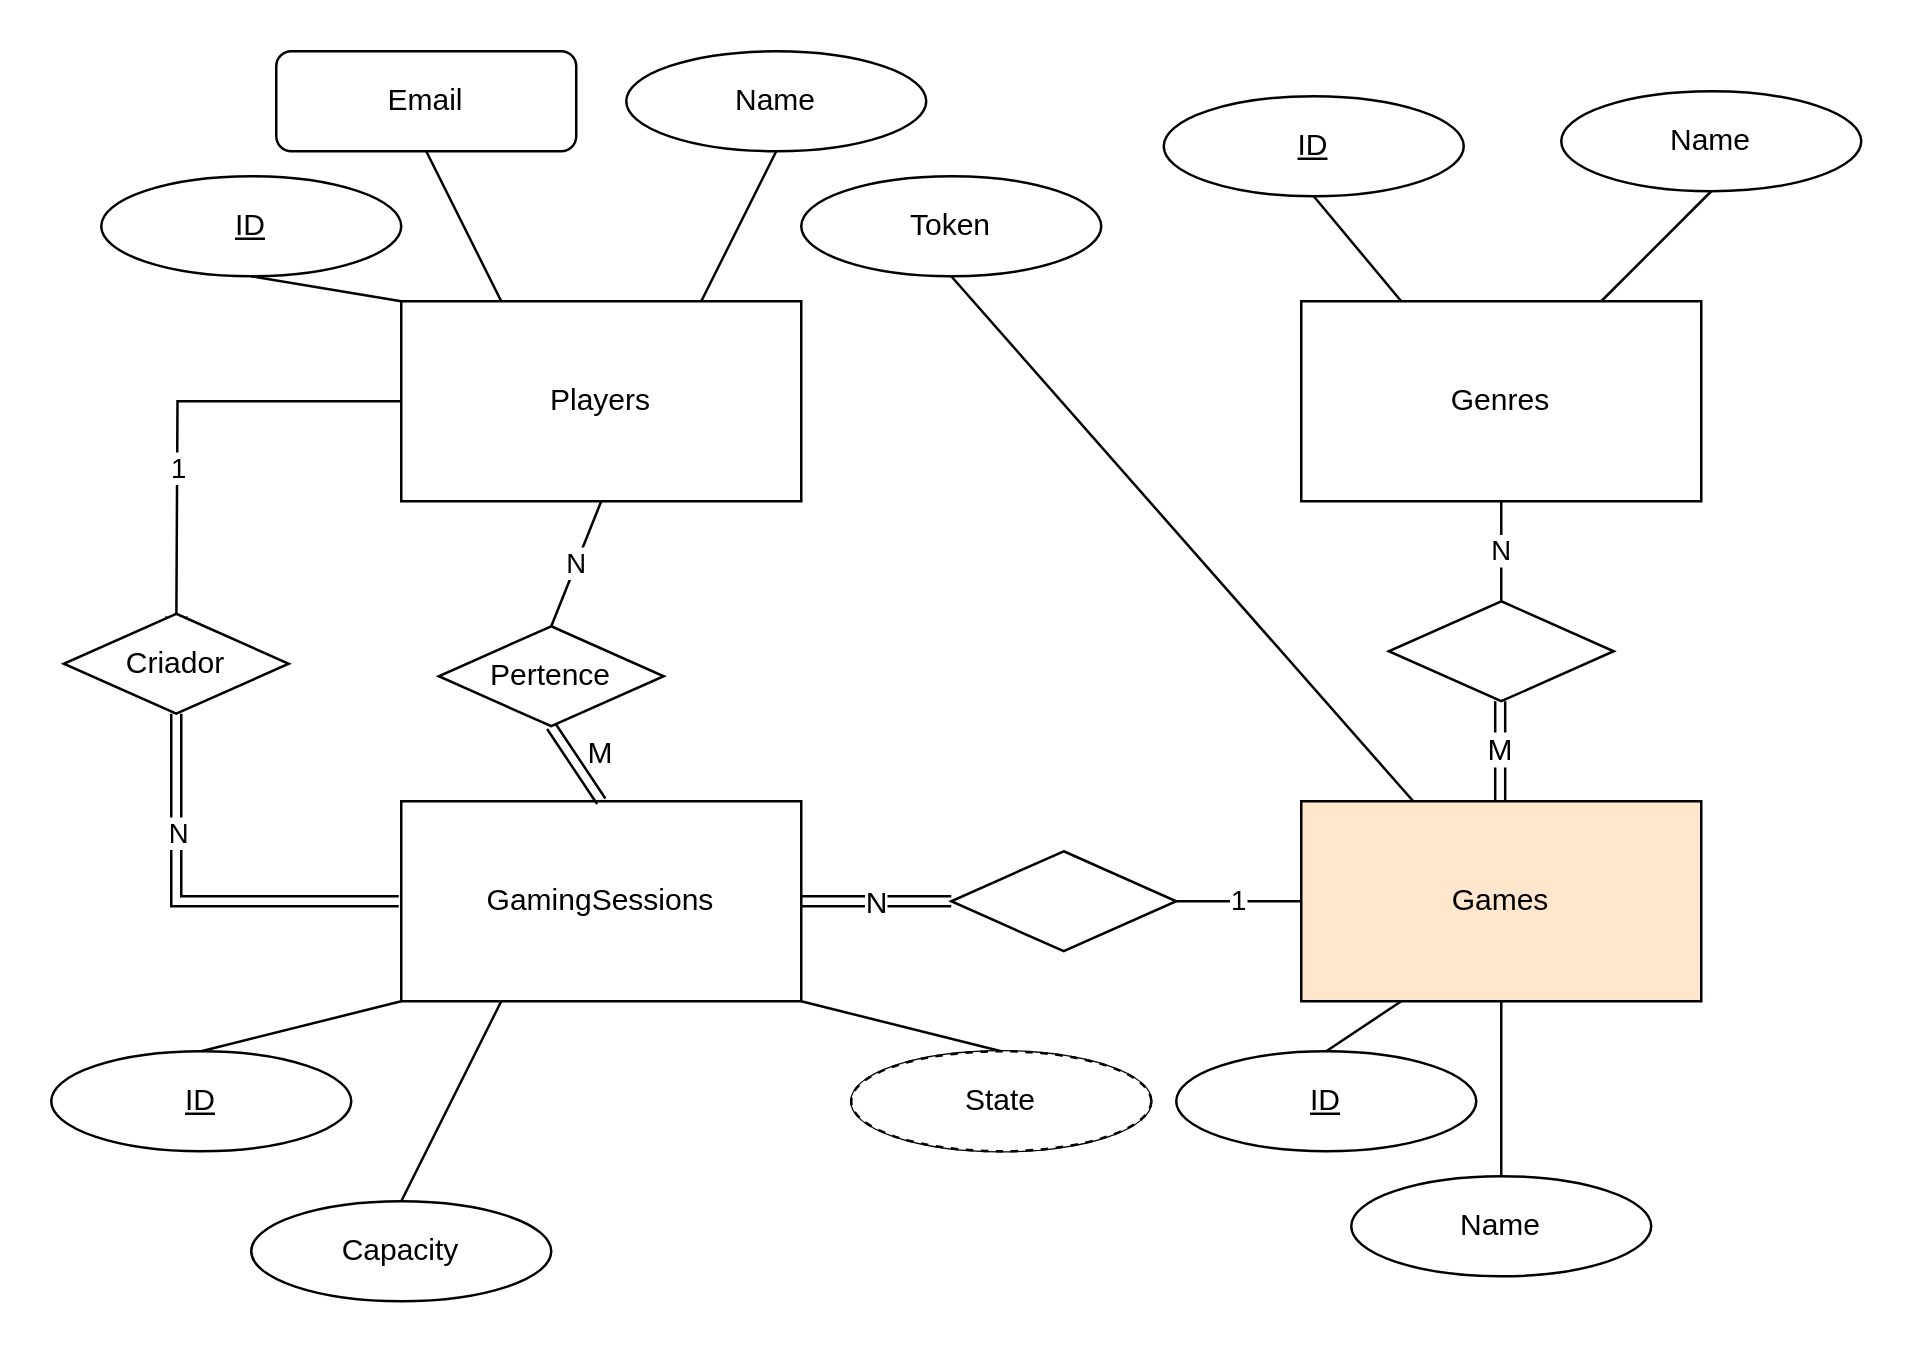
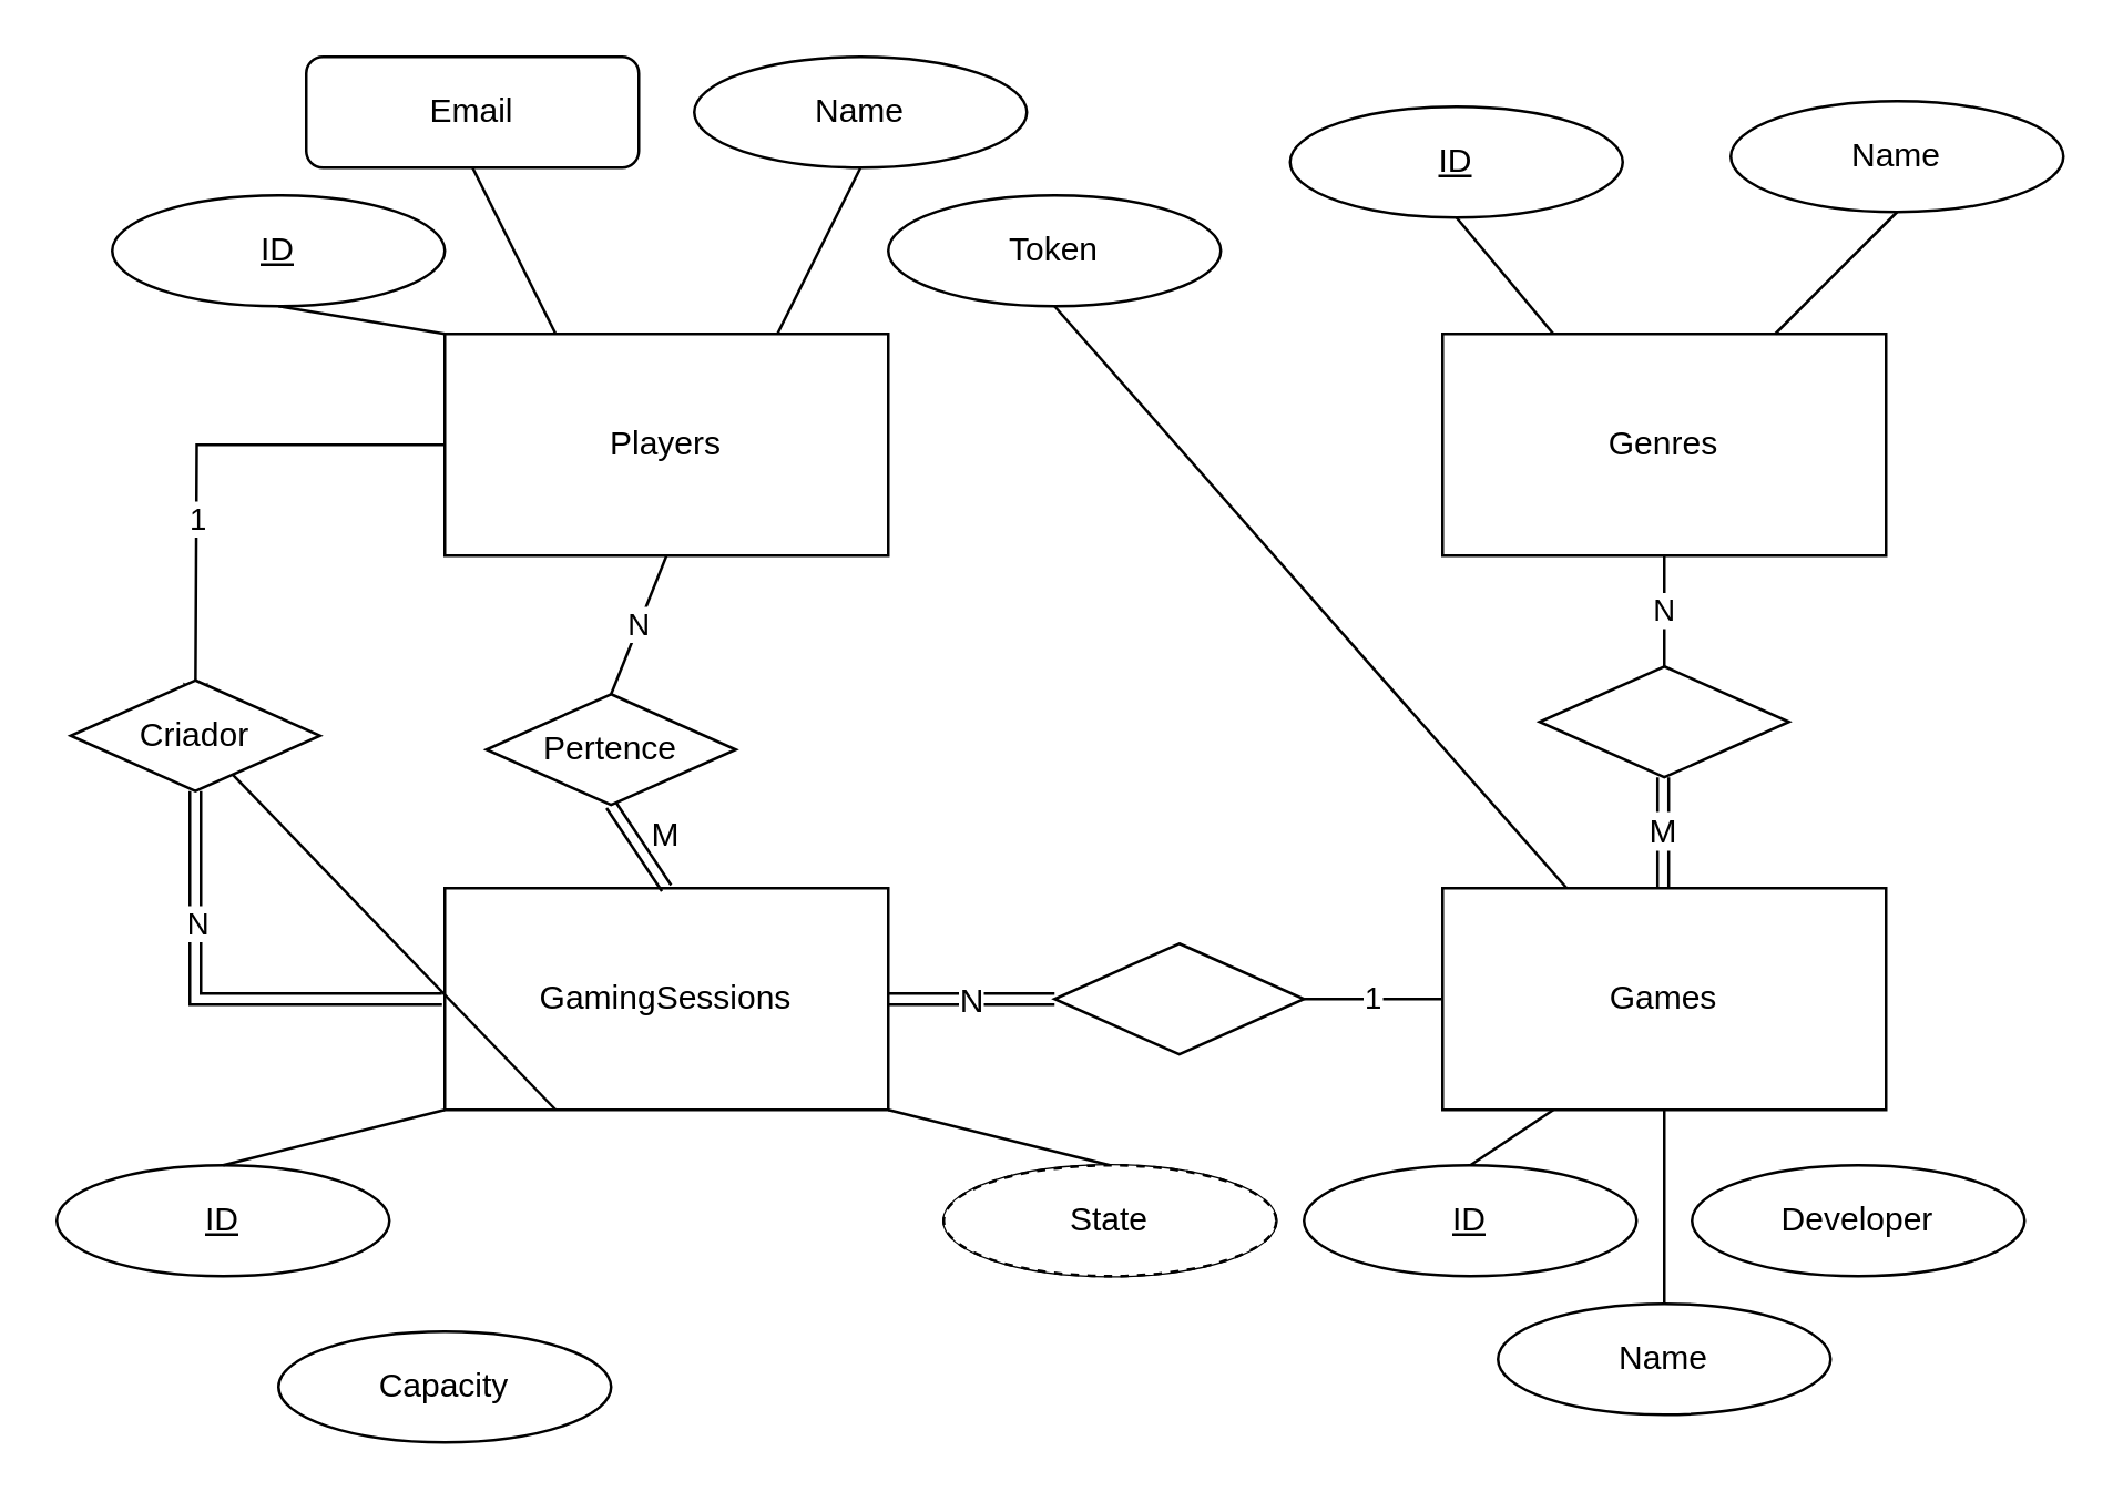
  <mxCell id="0" />
  <mxCell id="1" parent="0" />
  <mxCell id="2" style="edgeStyle=orthogonalEdgeStyle;rounded=0;orthogonalLoop=1;jettySize=auto;html=1;" edge="1" parent="1" source="4"><mxGeometry relative="1" as="geometry"><mxPoint x="70" y="255" as="targetPoint" /></mxGeometry></mxCell>
  <mxCell id="3" value="1" style="edgeLabel;html=1;align=center;verticalAlign=middle;resizable=0;points=[];" vertex="1" connectable="0" parent="2"><mxGeometry x="0.262" y="1" relative="1" as="geometry"><mxPoint x="-1" as="offset" /></mxGeometry></mxCell>
  <mxCell id="4" value="Players" style="rounded=0;whiteSpace=wrap;html=1;" parent="1" vertex="1"><mxGeometry x="160" y="120" width="160" height="80" as="geometry" /></mxCell>
  <mxCell id="5" value="GamingSessions" style="rounded=0;whiteSpace=wrap;html=1;" parent="1" vertex="1"><mxGeometry x="160" y="320" width="160" height="80" as="geometry" /></mxCell>
- <mxCell id="6" value="Games" style="rounded=0;whiteSpace=wrap;html=1;fillColor=#ffe6cc;" parent="1" vertex="1"><mxGeometry x="520" y="320" width="160" height="80" as="geometry" /></mxCell>
+ <mxCell id="6" value="Games" style="rounded=0;whiteSpace=wrap;html=1;" parent="1" vertex="1"><mxGeometry x="520" y="320" width="160" height="80" as="geometry" /></mxCell>
  <mxCell id="7" value="Genres" style="rounded=0;whiteSpace=wrap;html=1;" parent="1" vertex="1"><mxGeometry x="520" y="120" width="160" height="80" as="geometry" /></mxCell>
  <mxCell id="8" value="Pertence" style="rhombus;whiteSpace=wrap;html=1;" parent="1" vertex="1"><mxGeometry x="175" y="250" width="90" height="40" as="geometry" /></mxCell>
  <mxCell id="9" value="" style="rhombus;whiteSpace=wrap;html=1;" parent="1" vertex="1"><mxGeometry x="380" y="340" width="90" height="40" as="geometry" /></mxCell>
  <mxCell id="10" value="" style="rhombus;whiteSpace=wrap;html=1;" parent="1" vertex="1"><mxGeometry x="555" y="240" width="90" height="40" as="geometry" /></mxCell>
  <mxCell id="11" value="N" style="endArrow=none;html=1;rounded=0;exitX=0.5;exitY=0;exitDx=0;exitDy=0;entryX=0.5;entryY=1;entryDx=0;entryDy=0;" parent="1" source="8" target="4" edge="1"><mxGeometry width="50" height="50" relative="1" as="geometry"><mxPoint x="290" y="290" as="sourcePoint" /><mxPoint x="340" y="240" as="targetPoint" /></mxGeometry></mxCell>
  <mxCell id="12" value="1" style="endArrow=none;html=1;rounded=0;exitX=1;exitY=0.5;exitDx=0;exitDy=0;entryX=0;entryY=0.5;entryDx=0;entryDy=0;" parent="1" source="9" target="6" edge="1"><mxGeometry width="50" height="50" relative="1" as="geometry"><mxPoint x="270" y="270" as="sourcePoint" /><mxPoint x="270" y="230" as="targetPoint" /></mxGeometry></mxCell>
  <mxCell id="13" value="N" style="endArrow=none;html=1;rounded=0;exitX=0.5;exitY=0;exitDx=0;exitDy=0;entryX=0.5;entryY=1;entryDx=0;entryDy=0;" parent="1" source="10" target="7" edge="1"><mxGeometry width="50" height="50" relative="1" as="geometry"><mxPoint x="290" y="290" as="sourcePoint" /><mxPoint x="290" y="250" as="targetPoint" /></mxGeometry></mxCell>
  <mxCell id="14" value="Email" style="whiteSpace=wrap;html=1;rounded=1;" parent="1" vertex="1"><mxGeometry x="110" y="20" width="120" height="40" as="geometry" /></mxCell>
  <mxCell id="15" value="&lt;u&gt;ID&lt;/u&gt;" style="ellipse;whiteSpace=wrap;html=1;" parent="1" vertex="1"><mxGeometry x="40" y="70" width="120" height="40" as="geometry" /></mxCell>
  <mxCell id="16" value="Token" style="ellipse;whiteSpace=wrap;html=1;" parent="1" vertex="1"><mxGeometry x="320" y="70" width="120" height="40" as="geometry" /></mxCell>
  <mxCell id="17" value="Name" style="ellipse;whiteSpace=wrap;html=1;" parent="1" vertex="1"><mxGeometry x="250" y="20" width="120" height="40" as="geometry" /></mxCell>
  <mxCell id="18" value="" style="endArrow=none;html=1;rounded=0;exitX=0.5;exitY=1;exitDx=0;exitDy=0;entryX=0.75;entryY=0;entryDx=0;entryDy=0;" parent="1" source="17" target="4" edge="1"><mxGeometry width="50" height="50" relative="1" as="geometry"><mxPoint x="430" y="200" as="sourcePoint" /><mxPoint x="480" y="150" as="targetPoint" /></mxGeometry></mxCell>
  <mxCell id="19" value="" style="endArrow=none;html=1;rounded=0;exitX=0.5;exitY=1;exitDx=0;exitDy=0;entryX=0.25;entryY=0;entryDx=0;entryDy=0;" parent="1" source="14" target="4" edge="1"><mxGeometry width="50" height="50" relative="1" as="geometry"><mxPoint x="320" y="70" as="sourcePoint" /><mxPoint x="250" y="130" as="targetPoint" /></mxGeometry></mxCell>
  <mxCell id="20" value="" style="endArrow=none;html=1;rounded=0;exitX=0.5;exitY=1;exitDx=0;exitDy=0;" parent="1" source="16" target="6" edge="1"><mxGeometry width="50" height="50" relative="1" as="geometry"><mxPoint x="320" y="70" as="sourcePoint" /><mxPoint x="250" y="130" as="targetPoint" /></mxGeometry></mxCell>
  <mxCell id="21" value="" style="endArrow=none;html=1;rounded=0;exitX=0;exitY=0;exitDx=0;exitDy=0;entryX=0.5;entryY=1;entryDx=0;entryDy=0;" parent="1" source="4" target="15" edge="1"><mxGeometry width="50" height="50" relative="1" as="geometry"><mxPoint x="330" y="80" as="sourcePoint" /><mxPoint x="260" y="140" as="targetPoint" /></mxGeometry></mxCell>
  <mxCell id="22" value="Capacity" style="ellipse;whiteSpace=wrap;html=1;" parent="1" vertex="1"><mxGeometry x="100" y="480" width="120" height="40" as="geometry" /></mxCell>
  <mxCell id="23" value="&lt;u&gt;ID&lt;/u&gt;" style="ellipse;whiteSpace=wrap;html=1;" parent="1" vertex="1"><mxGeometry x="20" y="420" width="120" height="40" as="geometry" /></mxCell>
  <mxCell id="24" value="State" style="ellipse;whiteSpace=wrap;html=1;" parent="1" vertex="1"><mxGeometry x="340" y="420" width="120" height="40" as="geometry" /></mxCell>
  <mxCell id="25" value="" style="endArrow=none;html=1;rounded=0;exitX=0;exitY=1;exitDx=0;exitDy=0;entryX=0.5;entryY=0;entryDx=0;entryDy=0;" parent="1" source="5" target="23" edge="1"><mxGeometry width="50" height="50" relative="1" as="geometry"><mxPoint x="170" y="130" as="sourcePoint" /><mxPoint x="110" y="120" as="targetPoint" /></mxGeometry></mxCell>
- <mxCell id="26" value="" style="endArrow=none;html=1;rounded=0;exitX=0.25;exitY=1;exitDx=0;exitDy=0;entryX=0.5;entryY=0;entryDx=0;entryDy=0;" parent="1" source="5" target="22" edge="1"><mxGeometry width="50" height="50" relative="1" as="geometry"><mxPoint x="170" y="410" as="sourcePoint" /><mxPoint x="90" y="430" as="targetPoint" /></mxGeometry></mxCell>
+ <mxCell id="26" value="" style="endArrow=none;html=1;rounded=0;exitX=0.25;exitY=1;exitDx=0;exitDy=0;" parent="1" source="5" target="44" edge="1"><mxGeometry width="50" height="50" relative="1" as="geometry"><mxPoint x="170" y="410" as="sourcePoint" /><mxPoint x="90" y="430" as="targetPoint" /></mxGeometry></mxCell>
  <mxCell id="27" value="" style="endArrow=none;html=1;rounded=0;exitX=0.5;exitY=0;exitDx=0;exitDy=0;entryX=1;entryY=1;entryDx=0;entryDy=0;" parent="1" source="24" target="5" edge="1"><mxGeometry width="50" height="50" relative="1" as="geometry"><mxPoint x="190" y="430" as="sourcePoint" /><mxPoint x="110" y="450" as="targetPoint" /></mxGeometry></mxCell>
  <mxCell id="28" value="Name" style="ellipse;whiteSpace=wrap;html=1;" parent="1" vertex="1"><mxGeometry x="540" y="470" width="120" height="40" as="geometry" /></mxCell>
  <mxCell id="29" value="&lt;u&gt;ID&lt;/u&gt;" style="ellipse;whiteSpace=wrap;html=1;" parent="1" vertex="1"><mxGeometry x="470" y="420" width="120" height="40" as="geometry" /></mxCell>
+ <mxCell id="30" value="Developer" style="ellipse;whiteSpace=wrap;html=1;" parent="1" vertex="1"><mxGeometry x="610" y="420" width="120" height="40" as="geometry" /></mxCell>
  <mxCell id="31" value="Name" style="ellipse;whiteSpace=wrap;html=1;" parent="1" vertex="1"><mxGeometry x="624" y="36" width="120" height="40" as="geometry" /></mxCell>
  <mxCell id="32" value="" style="endArrow=none;html=1;rounded=0;exitX=0.5;exitY=0;exitDx=0;exitDy=0;entryX=0.25;entryY=1;entryDx=0;entryDy=0;" parent="1" source="29" target="6" edge="1"><mxGeometry width="50" height="50" relative="1" as="geometry"><mxPoint x="570" y="280" as="sourcePoint" /><mxPoint x="620" y="230" as="targetPoint" /></mxGeometry></mxCell>
  <mxCell id="33" value="" style="endArrow=none;html=1;rounded=0;exitX=0.5;exitY=0;exitDx=0;exitDy=0;entryX=0.5;entryY=1;entryDx=0;entryDy=0;" parent="1" source="28" target="6" edge="1"><mxGeometry width="50" height="50" relative="1" as="geometry"><mxPoint x="550" y="440" as="sourcePoint" /><mxPoint x="580" y="420" as="targetPoint" /></mxGeometry></mxCell>
  <mxCell id="34" value="" style="endArrow=none;html=1;rounded=0;entryX=0.5;entryY=1;entryDx=0;entryDy=0;exitX=0.75;exitY=0;exitDx=0;exitDy=0;" parent="1" source="7" target="31" edge="1"><mxGeometry width="50" height="50" relative="1" as="geometry"><mxPoint x="560" y="450" as="sourcePoint" /><mxPoint x="590" y="430" as="targetPoint" /></mxGeometry></mxCell>
  <mxCell id="35" value="State" style="ellipse;whiteSpace=wrap;html=1;align=center;dashed=1;" parent="1" vertex="1"><mxGeometry x="340" y="420" width="120" height="40" as="geometry" /></mxCell>
  <mxCell id="36" value="" style="shape=link;html=1;rounded=0;exitX=0.5;exitY=1;exitDx=0;exitDy=0;" parent="1" source="8" edge="1"><mxGeometry relative="1" as="geometry"><mxPoint x="240" y="290" as="sourcePoint" /><mxPoint x="240" y="320" as="targetPoint" /></mxGeometry></mxCell>
  <mxCell id="37" value="M" style="resizable=0;html=1;whiteSpace=wrap;align=right;verticalAlign=bottom;labelBackgroundColor=default;" parent="36" connectable="0" vertex="1"><mxGeometry x="1" relative="1" as="geometry"><mxPoint x="6" y="-11" as="offset" /></mxGeometry></mxCell>
  <mxCell id="38" value="" style="shape=link;html=1;rounded=0;entryX=1;entryY=0.5;entryDx=0;entryDy=0;exitX=0;exitY=0.5;exitDx=0;exitDy=0;" parent="1" source="9" target="5" edge="1"><mxGeometry relative="1" as="geometry"><mxPoint x="240" y="350" as="sourcePoint" /><mxPoint x="400" y="350" as="targetPoint" /></mxGeometry></mxCell>
  <mxCell id="39" value="N" style="resizable=0;html=1;whiteSpace=wrap;align=right;verticalAlign=bottom;labelBackgroundColor=default;" parent="38" connectable="0" vertex="1"><mxGeometry x="1" relative="1" as="geometry"><mxPoint x="36" y="9" as="offset" /></mxGeometry></mxCell>
  <mxCell id="40" value="" style="shape=link;html=1;rounded=0;exitX=0.5;exitY=1;exitDx=0;exitDy=0;" parent="1" edge="1"><mxGeometry relative="1" as="geometry"><mxPoint x="599.58" y="280" as="sourcePoint" /><mxPoint x="599.58" y="320" as="targetPoint" /></mxGeometry></mxCell>
  <mxCell id="41" value="M" style="resizable=0;html=1;whiteSpace=wrap;align=right;verticalAlign=bottom;labelBackgroundColor=default;" parent="40" connectable="0" vertex="1"><mxGeometry x="1" relative="1" as="geometry"><mxPoint x="6" y="-12" as="offset" /></mxGeometry></mxCell>
  <mxCell id="42" value="&lt;u&gt;ID&lt;/u&gt;" style="ellipse;whiteSpace=wrap;html=1;" parent="1" vertex="1"><mxGeometry x="465" y="38" width="120" height="40" as="geometry" /></mxCell>
  <mxCell id="43" value="" style="endArrow=none;html=1;rounded=0;entryX=0.5;entryY=1;entryDx=0;entryDy=0;exitX=0.25;exitY=0;exitDx=0;exitDy=0;" parent="1" source="7" target="42" edge="1"><mxGeometry width="50" height="50" relative="1" as="geometry"><mxPoint x="488" y="122" as="sourcePoint" /><mxPoint x="445" y="432" as="targetPoint" /></mxGeometry></mxCell>
  <mxCell id="44" value="Criador" style="rhombus;whiteSpace=wrap;html=1;" vertex="1" parent="1"><mxGeometry x="25" y="245" width="90" height="40" as="geometry" /></mxCell>
  <mxCell id="45" value="" style="shape=link;html=1;rounded=0;entryX=0.5;entryY=1;entryDx=0;entryDy=0;" edge="1" parent="1"><mxGeometry relative="1" as="geometry"><mxPoint x="159" y="360" as="sourcePoint" /><mxPoint x="70" y="285" as="targetPoint" /><Array as="points"><mxPoint x="70" y="360" /></Array></mxGeometry></mxCell>
  <mxCell id="46" value="N" style="edgeLabel;html=1;align=center;verticalAlign=middle;resizable=0;points=[];" vertex="1" connectable="0" parent="45"><mxGeometry x="0.427" y="-1" relative="1" as="geometry"><mxPoint x="-1" as="offset" /></mxGeometry></mxCell>
